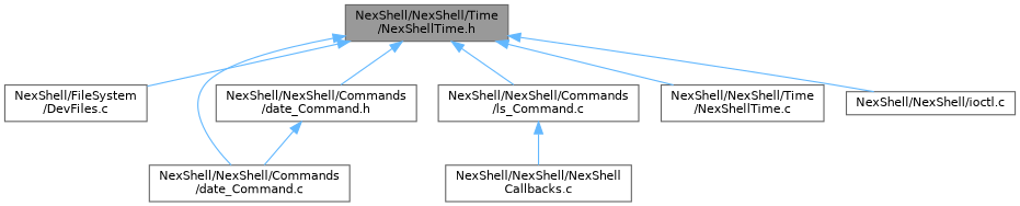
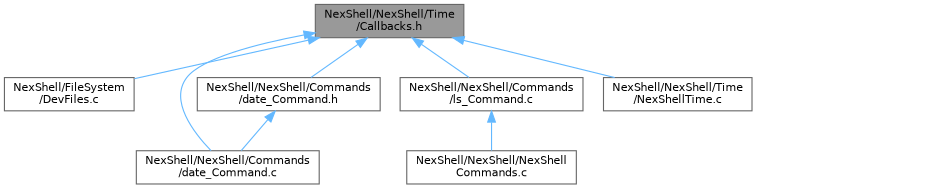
  digraph {
    node [color=grey40 fillcolor=white fontname=Helvetica fontsize=10 shape=box style=filled]
    edge [color=steelblue1 dir=back fontname=Helvetica fontsize=10 labelfontname=Helvetica labelfontsize=10 style=solid]
-   n1 [color=gray40 fillcolor=grey60 fontcolor=black height=0.2 label="NexShell/NexShell/Time\l/NexShellTime.h" width=0.4]
+   n1 [color=gray40 fillcolor=grey60 fontcolor=black height=0.2 label="NexShell/NexShell/Time\l/Callbacks.h" width=0.4]
    n2 [height=0.2 label="NexShell/FileSystem\l/DevFiles.c" width=0.4]
    n3 [height=0.2 label="NexShell/NexShell/Commands\l/date_Command.c" width=0.4]
    n4 [height=0.2 label="NexShell/NexShell/Commands\l/date_Command.h" width=0.4]
    n5 [height=0.2 label="NexShell/NexShell/Commands\l/ls_Command.c" width=0.4]
    n6 [height=0.2 label="NexShell/NexShell/Time\l/NexShellTime.c" width=0.4]
-   n7 [height=0.2 label="NexShell/NexShell/ioctl.c" width=0.4]
-   n8 [height=0.2 label="NexShell/NexShell/NexShell\lCallbacks.c" width=0.4]
+   n8 [height=0.2 label="NexShell/NexShell/NexShell\lCommands.c" width=0.4]
    n1 -> n2
    n1 -> n3
    n1 -> n4
    n1 -> n5
    n1 -> n6
-   n1 -> n7
    n4 -> n3
    n5 -> n8
  }
